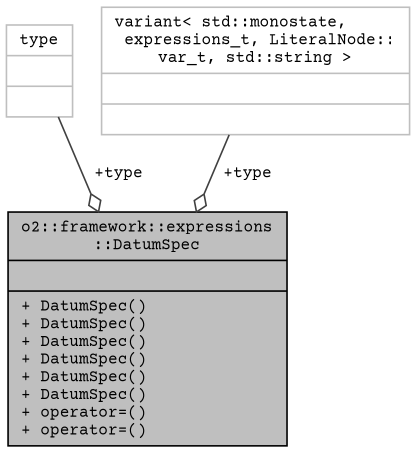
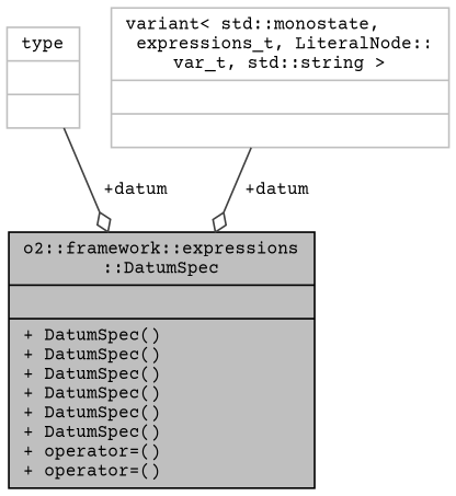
  digraph {
    fontname="Courier Prime"
    node [color=grey75 fontname="Courier Prime" fontsize=10 shape=record]
    edge [arrowhead=odiamond color=grey25 fontname="Courier Prime" fontsize=10 labelfontname=Helvetica labelfontsize=10 style=solid]
    n1 [color=black fillcolor=grey75 fontcolor=black height=0.2 label="{o2::framework::expressions\l::DatumSpec\n||+ DatumSpec()\l+ DatumSpec()\l+ DatumSpec()\l+ DatumSpec()\l+ DatumSpec()\l+ DatumSpec()\l+ operator=()\l+ operator=()\l}" style=filled width=0.4]
    n2 [height=0.2 label="{type\n||}" width=0.4]
    n3 [height=0.2 label="{variant\< std::monostate,\l expressions_t, LiteralNode::\lvar_t, std::string \>\n||}" width=0.4]
-   n2 -> n1 [label=" +type"]
-   n3 -> n1 [label=" +type"]
+   n2 -> n1 [label=" +datum"]
+   n3 -> n1 [label=" +datum"]
  }
